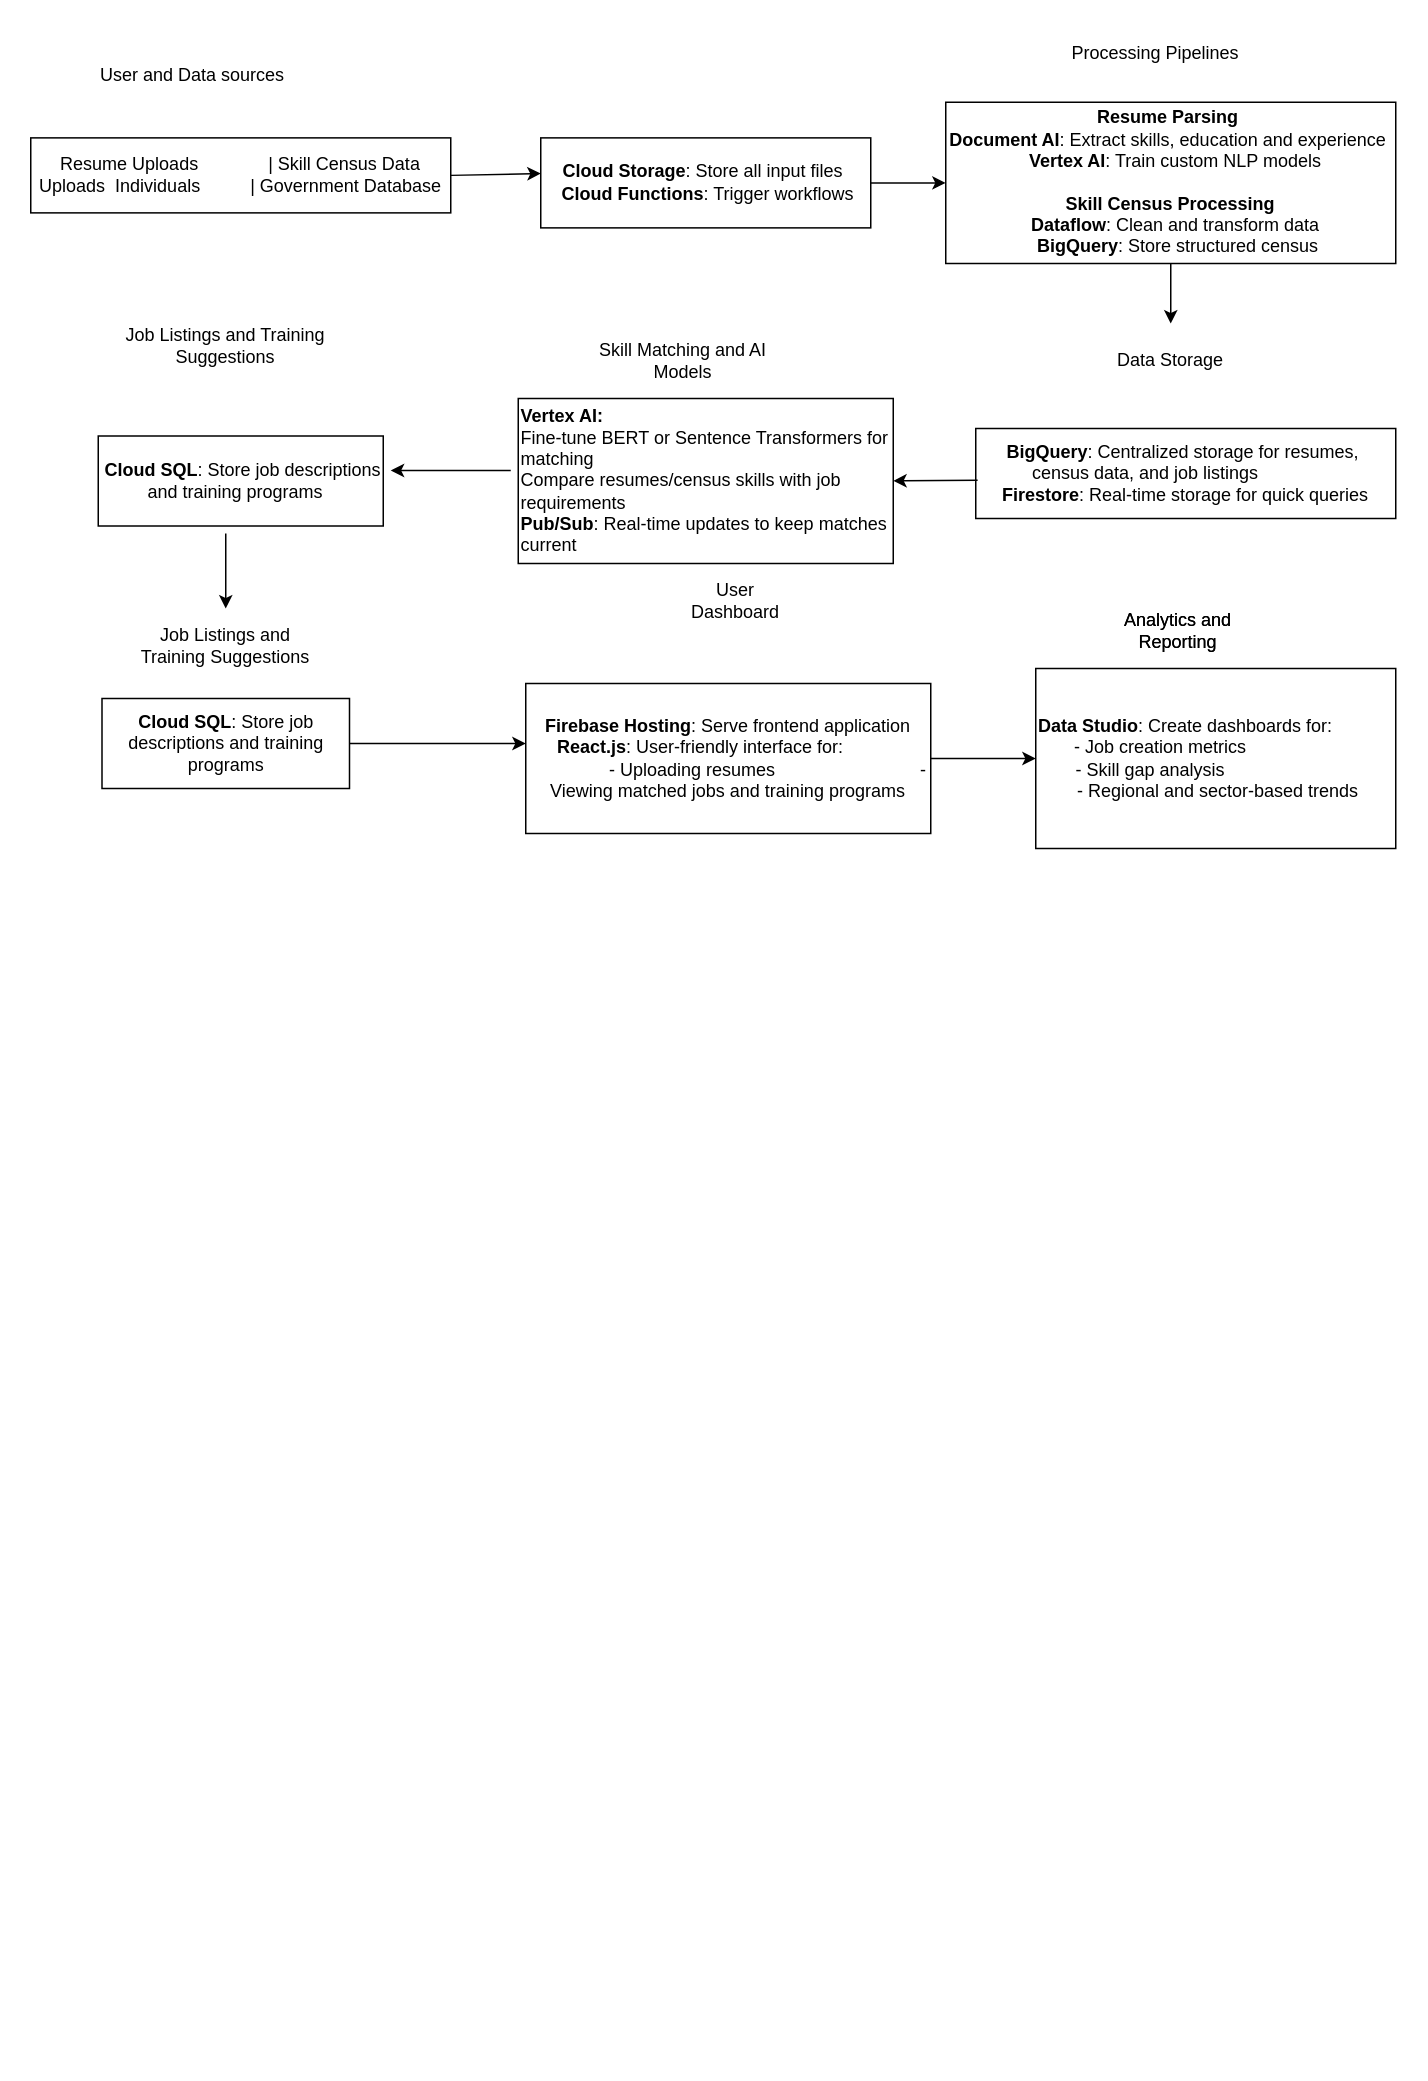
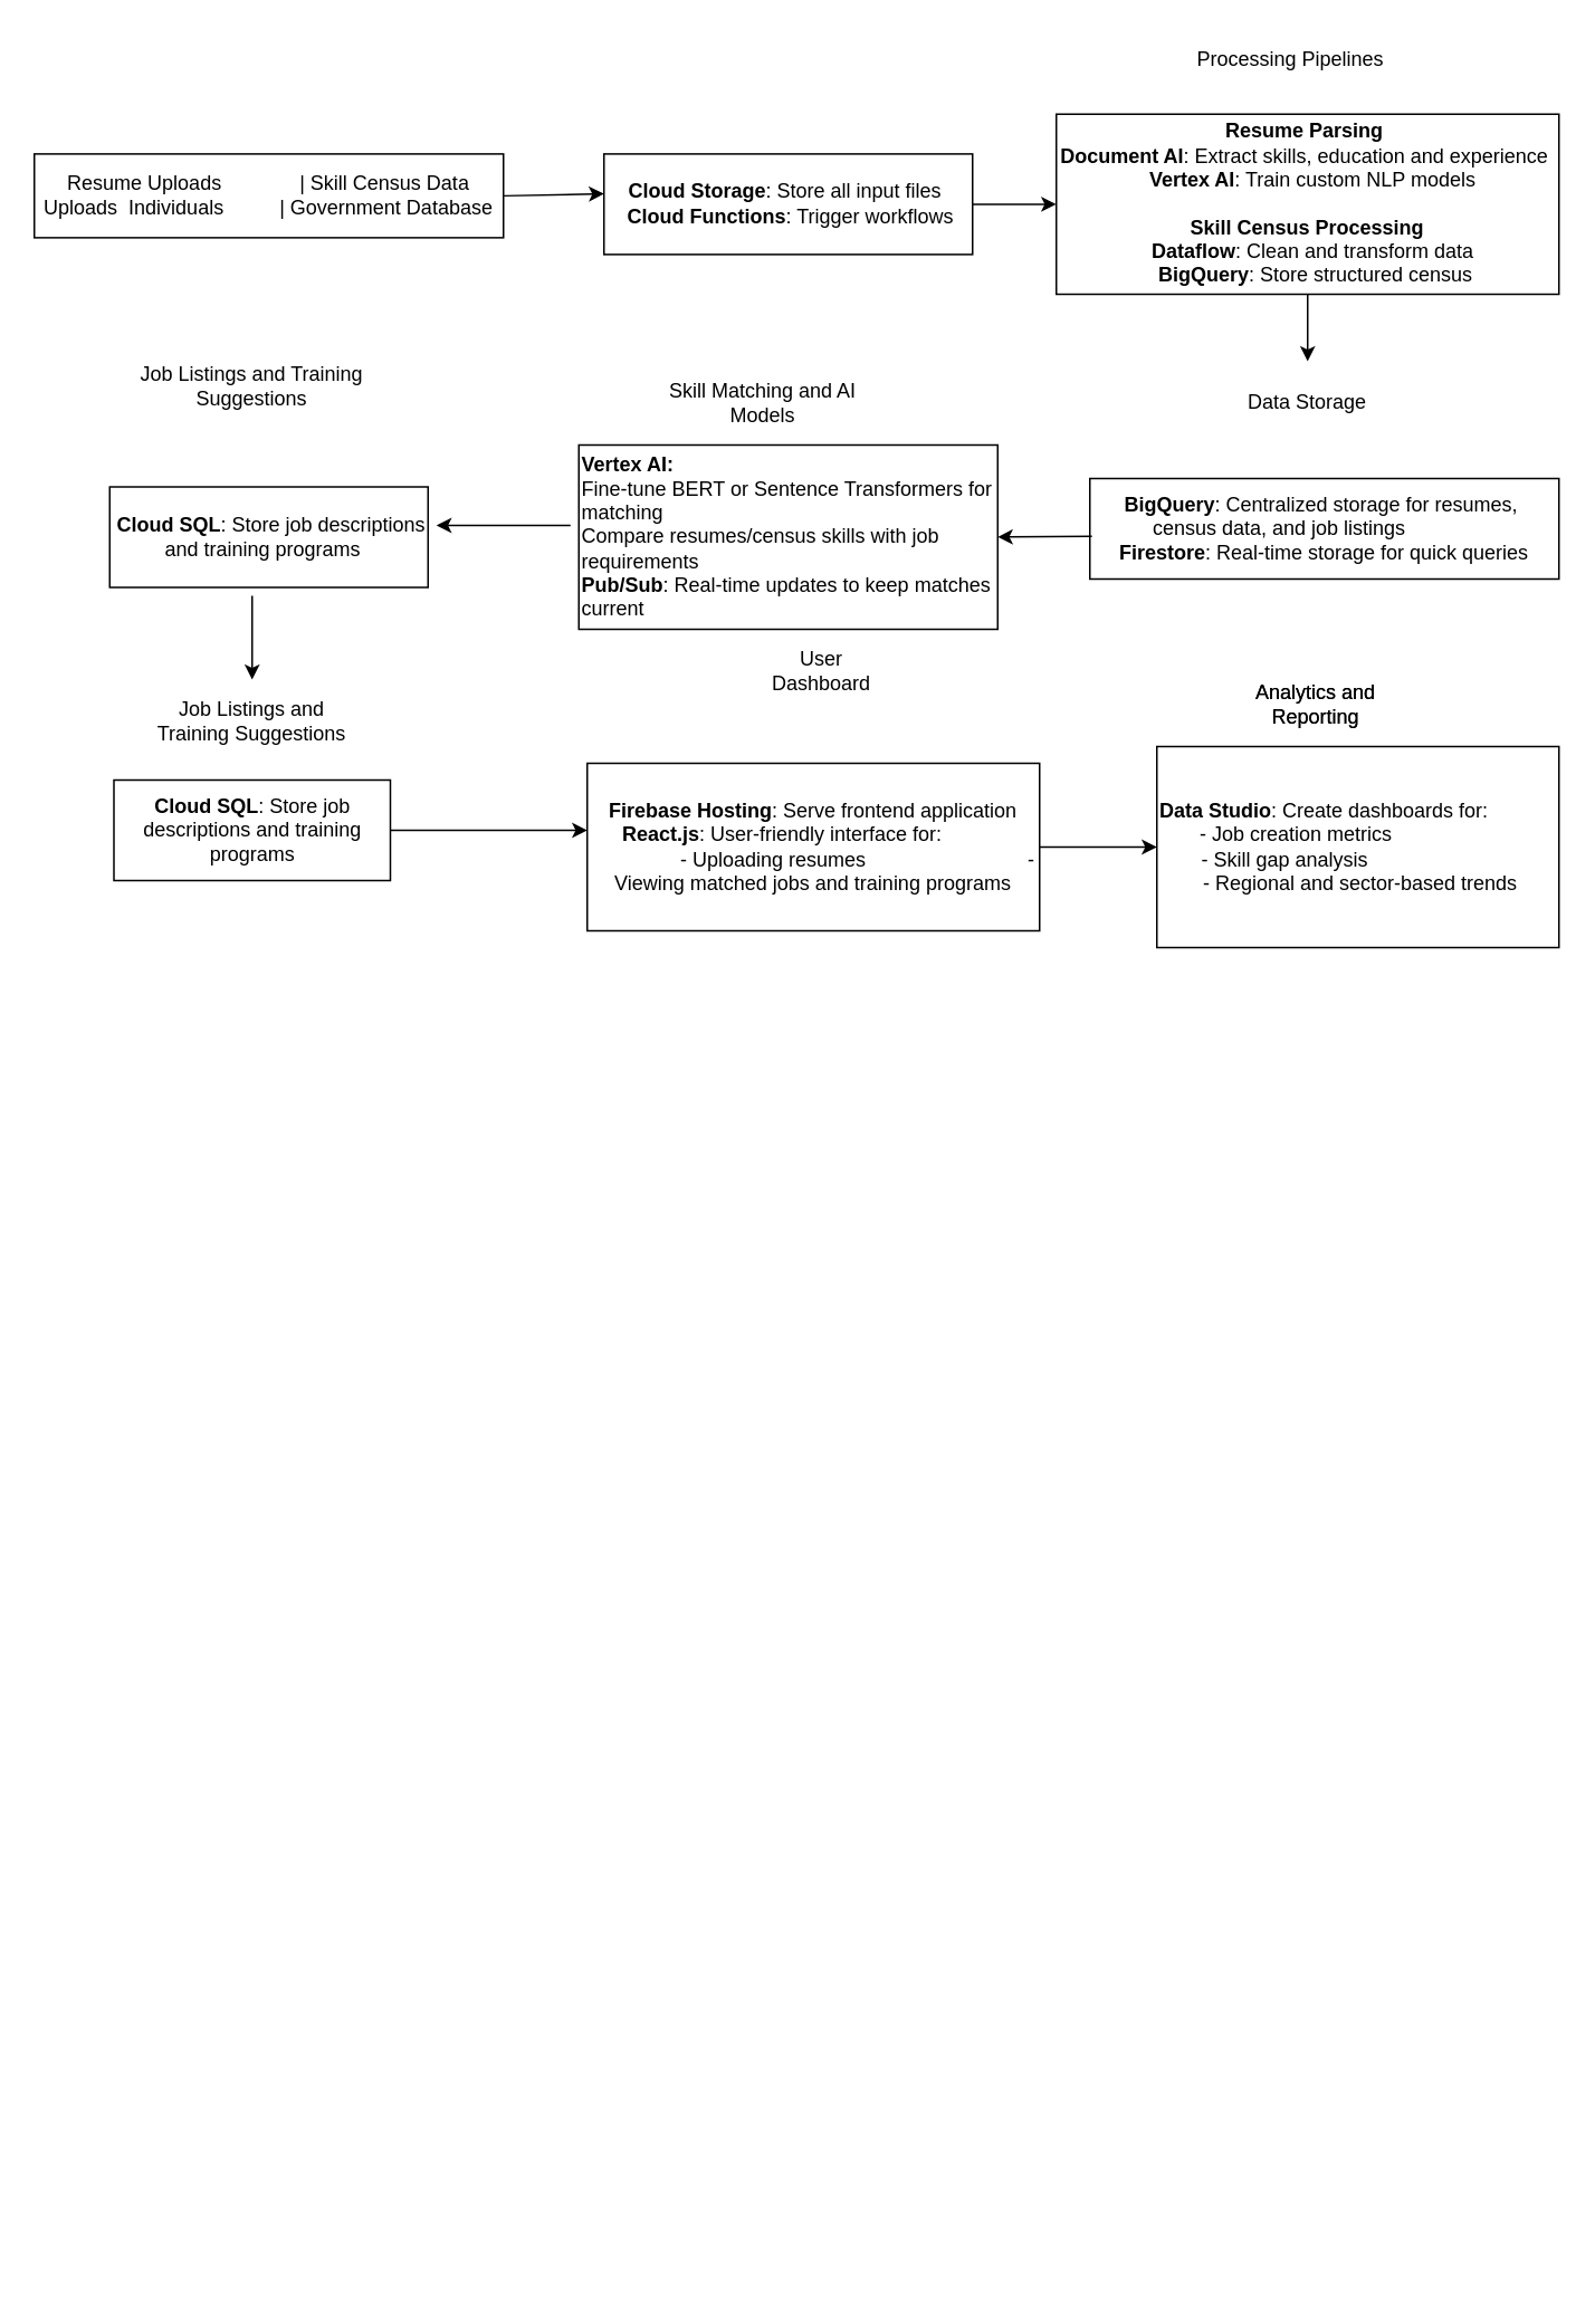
  <mxCell id="0" />
  <mxCell id="1" parent="0" />
  <mxCell id="2" value="Resume Uploads&amp;nbsp; &amp;nbsp; &amp;nbsp; &amp;nbsp; &amp;nbsp; &amp;nbsp; &amp;nbsp; | Skill Census Data Uploads&amp;nbsp;&amp;nbsp;Individuals&amp;nbsp; &amp;nbsp; &amp;nbsp; &amp;nbsp; &amp;nbsp; | Government Database" style="rounded=0;whiteSpace=wrap;html=1;" vertex="1" parent="1"><mxGeometry x="20" y="91.25" width="280" height="50" as="geometry" /></mxCell>
  <mxCell id="3" style="edgeStyle=orthogonalEdgeStyle;rounded=0;orthogonalLoop=1;jettySize=auto;html=1;exitX=0.5;exitY=1;exitDx=0;exitDy=0;" edge="1" parent="1"><mxGeometry relative="1" as="geometry"><mxPoint x="510" y="1365" as="sourcePoint" /><mxPoint x="510" y="1365" as="targetPoint" /></mxGeometry></mxCell>
  <mxCell id="4" value="&lt;b&gt;Cloud Storage&lt;/b&gt;: Store all input files&amp;nbsp; &amp;nbsp;&lt;b&gt;Cloud Functions&lt;/b&gt;: Trigger workflows" style="rounded=0;whiteSpace=wrap;html=1;" vertex="1" parent="1"><mxGeometry x="360" y="91.25" width="220" height="60" as="geometry" /></mxCell>
- <mxCell id="5" value="User and Data sources" style="text;html=1;align=center;verticalAlign=middle;whiteSpace=wrap;rounded=0;" vertex="1" parent="1"><mxGeometry x="60" y="35" width="136" height="30" as="geometry" /></mxCell>
  <mxCell id="6" value="" style="endArrow=classic;html=1;rounded=0;exitX=1;exitY=0.5;exitDx=0;exitDy=0;" edge="1" parent="1" source="2"><mxGeometry width="50" height="50" relative="1" as="geometry"><mxPoint x="460" y="225" as="sourcePoint" /><mxPoint x="360" y="115" as="targetPoint" /></mxGeometry></mxCell>
  <mxCell id="7" value="Processing Pipelines" style="text;html=1;align=center;verticalAlign=middle;whiteSpace=wrap;rounded=0;" vertex="1" parent="1"><mxGeometry x="710" y="20" width="120" height="30" as="geometry" /></mxCell>
  <mxCell id="8" value="&lt;b&gt;&amp;nbsp; &amp;nbsp; &amp;nbsp; &amp;nbsp; &amp;nbsp; &amp;nbsp; &amp;nbsp; &amp;nbsp; &amp;nbsp; &amp;nbsp; &amp;nbsp; &amp;nbsp; &amp;nbsp; Resume Parsing&lt;/b&gt;&amp;nbsp; &amp;nbsp; &amp;nbsp; &amp;nbsp; &amp;nbsp; &amp;nbsp; &amp;nbsp; &amp;nbsp; &amp;nbsp; &amp;nbsp; &amp;nbsp; &amp;nbsp; &amp;nbsp; &amp;nbsp;&lt;br&gt;&lt;div style=&quot;&quot;&gt;&lt;span style=&quot;background-color: transparent; color: light-dark(rgb(0, 0, 0), rgb(255, 255, 255));&quot;&gt;&lt;b&gt;Document AI&lt;/b&gt;: Extract skills, education and experience&amp;nbsp; &amp;nbsp; &lt;/span&gt;&lt;b style=&quot;background-color: transparent; color: light-dark(rgb(0, 0, 0), rgb(255, 255, 255));&quot;&gt;Vertex AI&lt;/b&gt;&lt;span style=&quot;background-color: transparent; color: light-dark(rgb(0, 0, 0), rgb(255, 255, 255));&quot;&gt;: Train custom NLP models&lt;/span&gt;&lt;/div&gt;&lt;div style=&quot;&quot;&gt;&lt;span style=&quot;background-color: transparent; color: light-dark(rgb(0, 0, 0), rgb(255, 255, 255));&quot;&gt;&lt;br&gt;&lt;/span&gt;&lt;/div&gt;&lt;div style=&quot;&quot;&gt;&lt;b&gt;Skill Census Processing&lt;br&gt;&lt;/b&gt;&amp;nbsp; &lt;b&gt;&amp;nbsp;Dataflow&lt;/b&gt;: Clean and transform data&amp;nbsp;&lt;br&gt;&amp;nbsp; &amp;nbsp;&lt;b&gt;BigQuery&lt;/b&gt;: Store structured census&lt;span style=&quot;background-color: transparent; color: light-dark(rgb(0, 0, 0), rgb(255, 255, 255));&quot;&gt;&lt;/span&gt;&lt;/div&gt;" style="rounded=0;whiteSpace=wrap;html=1;align=center;" vertex="1" parent="1"><mxGeometry x="630" y="67.5" width="300" height="107.5" as="geometry" /></mxCell>
  <mxCell id="9" value="" style="endArrow=classic;html=1;rounded=0;exitX=1;exitY=0.5;exitDx=0;exitDy=0;entryX=0;entryY=0.5;entryDx=0;entryDy=0;" edge="1" parent="1" source="4" target="8"><mxGeometry width="50" height="50" relative="1" as="geometry"><mxPoint x="460" y="225" as="sourcePoint" /><mxPoint x="510" y="175" as="targetPoint" /></mxGeometry></mxCell>
  <mxCell id="10" value="" style="endArrow=classic;html=1;rounded=0;exitX=0.5;exitY=1;exitDx=0;exitDy=0;" edge="1" parent="1" source="8"><mxGeometry width="50" height="50" relative="1" as="geometry"><mxPoint x="590" y="315" as="sourcePoint" /><mxPoint x="780" y="215" as="targetPoint" /></mxGeometry></mxCell>
  <mxCell id="11" value="Data Storage" style="text;html=1;align=center;verticalAlign=middle;whiteSpace=wrap;rounded=0;" vertex="1" parent="1"><mxGeometry x="735" y="225" width="90" height="30" as="geometry" /></mxCell>
  <mxCell id="12" value="&lt;b&gt;BigQuery&lt;/b&gt;: Centralized storage for resumes,&amp;nbsp; census data, and job listings&amp;nbsp; &amp;nbsp; &amp;nbsp; &amp;nbsp; &amp;nbsp; &amp;nbsp; &amp;nbsp; &amp;nbsp;&amp;nbsp;&lt;div&gt;&lt;span style=&quot;background-color: transparent; color: light-dark(rgb(0, 0, 0), rgb(255, 255, 255));&quot;&gt;&lt;b&gt;Firestore&lt;/b&gt;: Real-time storage for quick queries&lt;/span&gt;&lt;/div&gt;" style="rounded=0;whiteSpace=wrap;html=1;" vertex="1" parent="1"><mxGeometry x="650" y="285" width="280" height="60" as="geometry" /></mxCell>
  <mxCell id="13" value="" style="endArrow=classic;html=1;rounded=0;entryX=0.995;entryY=0.425;entryDx=0;entryDy=0;entryPerimeter=0;" edge="1" parent="1"><mxGeometry width="50" height="50" relative="1" as="geometry"><mxPoint x="651.25" y="319.5" as="sourcePoint" /><mxPoint x="595" y="319.88" as="targetPoint" /></mxGeometry></mxCell>
  <mxCell id="14" value="&lt;div style=&quot;&quot;&gt;&lt;b&gt;Vertex AI:&amp;nbsp;&lt;/b&gt; &amp;nbsp; &amp;nbsp; &amp;nbsp; &amp;nbsp; &amp;nbsp; &amp;nbsp; &amp;nbsp; &amp;nbsp; &amp;nbsp; &amp;nbsp; &amp;nbsp; &amp;nbsp; &amp;nbsp; &amp;nbsp; &amp;nbsp; &amp;nbsp; &amp;nbsp; &amp;nbsp; &amp;nbsp; &amp;nbsp; &amp;nbsp; &amp;nbsp; &amp;nbsp; &amp;nbsp;&amp;nbsp;&lt;/div&gt;&lt;div style=&quot;&quot;&gt;Fine-tune BERT or Sentence Transformers for matching&amp;nbsp; &amp;nbsp; &amp;nbsp;&amp;nbsp;&lt;/div&gt;&lt;div style=&quot;&quot;&gt;Compare resumes/census skills with job requirements&lt;/div&gt;&lt;div&gt;&lt;b&gt;Pub/Sub&lt;/b&gt;: Real-time updates to keep matches current&lt;/div&gt;" style="rounded=0;whiteSpace=wrap;html=1;align=left;" vertex="1" parent="1"><mxGeometry x="345" y="265" width="250" height="110" as="geometry" /></mxCell>
  <mxCell id="15" value="Skill Matching and AI Models" style="text;html=1;align=center;verticalAlign=middle;whiteSpace=wrap;rounded=0;" vertex="1" parent="1"><mxGeometry x="385" y="225" width="140" height="30" as="geometry" /></mxCell>
  <mxCell id="16" value="&lt;div&gt;&amp;nbsp;&lt;b&gt;Cloud SQL&lt;/b&gt;: Store job descriptions and&amp;nbsp;&lt;span style=&quot;background-color: transparent; color: light-dark(rgb(0, 0, 0), rgb(255, 255, 255));&quot;&gt;training programs&amp;nbsp;&amp;nbsp;&lt;/span&gt;&lt;/div&gt;" style="rounded=0;whiteSpace=wrap;html=1;" vertex="1" parent="1"><mxGeometry x="65" y="290" width="190" height="60" as="geometry" /></mxCell>
  <mxCell id="17" value="Job Listings and Training Suggestions" style="text;html=1;align=center;verticalAlign=middle;whiteSpace=wrap;rounded=0;" vertex="1" parent="1"><mxGeometry x="80" y="215" width="140" height="30" as="geometry" /></mxCell>
  <mxCell id="18" value="" style="endArrow=classic;html=1;rounded=0;" edge="1" parent="1"><mxGeometry width="50" height="50" relative="1" as="geometry"><mxPoint x="340" y="313" as="sourcePoint" /><mxPoint x="260" y="313" as="targetPoint" /></mxGeometry></mxCell>
  <mxCell id="19" value="" style="endArrow=classic;html=1;rounded=0;" edge="1" parent="1"><mxGeometry width="50" height="50" relative="1" as="geometry"><mxPoint x="150" y="355" as="sourcePoint" /><mxPoint x="150" y="405" as="targetPoint" /></mxGeometry></mxCell>
  <mxCell id="20" value="Job Listings and Training Suggestions" style="text;html=1;align=center;verticalAlign=middle;whiteSpace=wrap;rounded=0;" vertex="1" parent="1"><mxGeometry x="85" y="415" width="130" height="30" as="geometry" /></mxCell>
  <mxCell id="21" value="&lt;div&gt;&lt;b&gt;Cloud SQL&lt;/b&gt;: Store job descriptions and&amp;nbsp;&lt;span style=&quot;background-color: transparent; color: light-dark(rgb(0, 0, 0), rgb(255, 255, 255));&quot;&gt;training programs&lt;/span&gt;&lt;/div&gt;" style="rounded=0;whiteSpace=wrap;html=1;" vertex="1" parent="1"><mxGeometry x="67.5" y="465" width="165" height="60" as="geometry" /></mxCell>
  <mxCell id="22" value="User Dashboard" style="text;html=1;align=center;verticalAlign=middle;whiteSpace=wrap;rounded=0;" vertex="1" parent="1"><mxGeometry x="460" y="385" width="60" height="30" as="geometry" /></mxCell>
  <mxCell id="23" value="" style="endArrow=classic;html=1;rounded=0;exitX=1;exitY=0.5;exitDx=0;exitDy=0;entryX=0;entryY=0.4;entryDx=0;entryDy=0;entryPerimeter=0;" edge="1" parent="1" source="21" target="24"><mxGeometry width="50" height="50" relative="1" as="geometry"><mxPoint x="460" y="425" as="sourcePoint" /><mxPoint x="330" y="495" as="targetPoint" /></mxGeometry></mxCell>
  <mxCell id="24" value="&lt;div&gt;&amp;nbsp;&lt;b&gt;Firebase Hosting&lt;/b&gt;: Serve frontend application&amp;nbsp; &lt;span style=&quot;background-color: transparent; color: light-dark(rgb(0, 0, 0), rgb(255, 255, 255));&quot;&gt;&amp;nbsp;&lt;b&gt;React.js&lt;/b&gt;: User-friendly interface for:&amp;nbsp; &amp;nbsp; &amp;nbsp; &amp;nbsp; &amp;nbsp; &amp;nbsp;&amp;nbsp;&lt;/span&gt;&lt;span style=&quot;background-color: transparent; color: light-dark(rgb(0, 0, 0), rgb(255, 255, 255));&quot;&gt;&lt;span style=&quot;white-space: pre;&quot;&gt;&#09;&lt;/span&gt;&lt;span style=&quot;white-space: pre;&quot;&gt;&#09;&lt;/span&gt;- Uploading resumes&amp;nbsp; &amp;nbsp; &amp;nbsp; &amp;nbsp; &amp;nbsp; &amp;nbsp; &amp;nbsp; &amp;nbsp; &amp;nbsp; &amp;nbsp; &amp;nbsp; &amp;nbsp; &amp;nbsp; &amp;nbsp; &amp;nbsp;&lt;/span&gt;&lt;span style=&quot;background-color: transparent; color: light-dark(rgb(0, 0, 0), rgb(255, 255, 255));&quot;&gt;- Viewing matched jobs and training programs&lt;/span&gt;&lt;/div&gt;" style="rounded=0;whiteSpace=wrap;html=1;" vertex="1" parent="1"><mxGeometry x="350" y="455" width="270" height="100" as="geometry" /></mxCell>
  <mxCell id="25" value="Analytics and Reporting" style="text;html=1;align=center;verticalAlign=middle;whiteSpace=wrap;rounded=0;" vertex="1" parent="1"><mxGeometry x="735" y="405" width="100" height="30" as="geometry" /></mxCell>
  <mxCell id="26" value="&lt;div&gt;&lt;b&gt;Data Studio&lt;/b&gt;: Create dashboards for:&amp;nbsp; &amp;nbsp; &amp;nbsp; &amp;nbsp; &amp;nbsp; &amp;nbsp;&amp;nbsp;&lt;/div&gt;&lt;div&gt;&amp;nbsp; &amp;nbsp;- Job creation metrics&amp;nbsp; &amp;nbsp; &amp;nbsp; &amp;nbsp; &amp;nbsp; &amp;nbsp; &amp;nbsp; &amp;nbsp; &amp;nbsp; &amp;nbsp; &amp;nbsp; &amp;nbsp; &amp;nbsp;&lt;/div&gt;&lt;div&gt;&amp;nbsp;- Skill gap analysis&amp;nbsp; &amp;nbsp; &amp;nbsp; &amp;nbsp; &amp;nbsp; &amp;nbsp; &amp;nbsp; &amp;nbsp; &amp;nbsp; &amp;nbsp; &amp;nbsp; &amp;nbsp; &amp;nbsp; &amp;nbsp;&lt;/div&gt;&lt;div&gt;&amp;nbsp;- Regional and sector-based trends&lt;/div&gt;" style="rounded=0;whiteSpace=wrap;html=1;" vertex="1" parent="1"><mxGeometry x="690" y="445" width="240" height="120" as="geometry" /></mxCell>
  <mxCell id="27" value="" style="endArrow=classic;html=1;rounded=0;exitX=1;exitY=0.5;exitDx=0;exitDy=0;entryX=0;entryY=0.5;entryDx=0;entryDy=0;" edge="1" parent="1" source="24" target="26"><mxGeometry width="50" height="50" relative="1" as="geometry"><mxPoint x="460" y="405" as="sourcePoint" /><mxPoint x="510" y="355" as="targetPoint" /></mxGeometry></mxCell>
  <mxCell id="28" value="Analytics and Reporting" style="text;html=1;align=center;verticalAlign=middle;whiteSpace=wrap;rounded=0;" vertex="1" parent="1"><mxGeometry x="735" y="405" width="100" height="30" as="geometry" /></mxCell>
